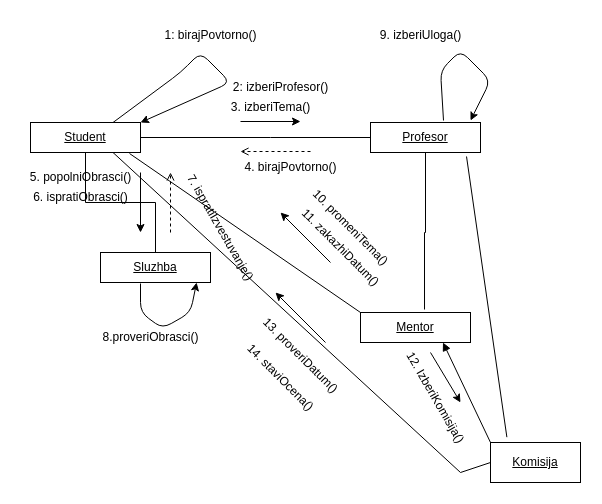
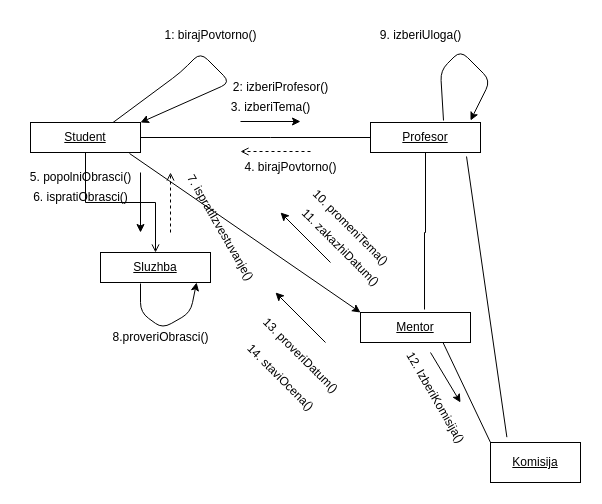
  <mxCell id="0" />
  <mxCell id="1" parent="0" />
- <mxCell id="2" style="edgeStyle=orthogonalEdgeStyle;rounded=0;orthogonalLoop=1;jettySize=auto;html=1;entryX=0.5;entryY=0;entryDx=0;entryDy=0;endArrow=none;startFill=0;" edge="1" parent="1" source="3" target="13"><mxGeometry relative="1" as="geometry" /></mxCell>
+ <mxCell id="2" style="edgeStyle=orthogonalEdgeStyle;rounded=0;orthogonalLoop=1;jettySize=auto;html=1;entryX=0.5;entryY=0;entryDx=0;entryDy=0;endArrow=open;startFill=0;" edge="1" parent="1" source="3" target="13"><mxGeometry relative="1" as="geometry" /></mxCell>
  <mxCell id="3" value="&lt;u&gt;Student&lt;/u&gt;" style="rounded=0;whiteSpace=wrap;html=1;fillStyle=solid;fillColor=none;" vertex="1" parent="1"><mxGeometry x="30" y="122" width="110" height="30" as="geometry" /></mxCell>
  <mxCell id="4" value="" style="endArrow=classic;html=1;rounded=1;curved=0;exitX=0.75;exitY=0;exitDx=0;exitDy=0;entryX=1;entryY=0;entryDx=0;entryDy=0;" edge="1" parent="1" source="3" target="3"><mxGeometry width="50" height="50" relative="1" as="geometry"><mxPoint x="180" y="102" as="sourcePoint" /><mxPoint x="210" y="112" as="targetPoint" /><Array as="points"><mxPoint x="180" y="72" /><mxPoint x="200" y="52" /><mxPoint x="230" y="82" /></Array></mxGeometry></mxCell>
  <mxCell id="5" value="1: birajPovtorno()" style="text;html=1;align=center;verticalAlign=middle;resizable=0;points=[];autosize=1;strokeColor=none;fillColor=none;" vertex="1" parent="1"><mxGeometry x="150" y="20" width="120" height="30" as="geometry" /></mxCell>
  <mxCell id="6" value="&lt;u&gt;Profesor&lt;/u&gt;" style="rounded=0;whiteSpace=wrap;html=1;fillStyle=solid;fillColor=none;" vertex="1" parent="1"><mxGeometry x="370" y="122" width="110" height="30" as="geometry" /></mxCell>
  <mxCell id="7" value="" style="endArrow=none;html=1;rounded=0;exitX=1;exitY=0.5;exitDx=0;exitDy=0;entryX=0;entryY=0.5;entryDx=0;entryDy=0;startFill=0;" edge="1" parent="1" source="3" target="6"><mxGeometry width="50" height="50" relative="1" as="geometry"><mxPoint x="330" y="342" as="sourcePoint" /><mxPoint x="380" y="292" as="targetPoint" /><Array as="points"><mxPoint x="270" y="137" /></Array></mxGeometry></mxCell>
  <mxCell id="8" value="2: izberiProfesor()" style="text;html=1;align=center;verticalAlign=middle;resizable=0;points=[];autosize=1;strokeColor=none;fillColor=none;" vertex="1" parent="1"><mxGeometry x="220" y="72" width="120" height="30" as="geometry" /></mxCell>
  <mxCell id="9" value="" style="endArrow=open;html=1;rounded=0;endFill=0;dashed=1;" edge="1" parent="1"><mxGeometry width="50" height="50" relative="1" as="geometry"><mxPoint x="310" y="151" as="sourcePoint" /><mxPoint x="240" y="151" as="targetPoint" /></mxGeometry></mxCell>
  <mxCell id="10" value="" style="endArrow=classic;html=1;rounded=0;" edge="1" parent="1"><mxGeometry width="50" height="50" relative="1" as="geometry"><mxPoint x="240" y="121" as="sourcePoint" /><mxPoint x="300" y="121" as="targetPoint" /></mxGeometry></mxCell>
  <mxCell id="11" value="4. birajPovtorno()" style="text;html=1;align=center;verticalAlign=middle;resizable=0;points=[];autosize=1;strokeColor=none;fillColor=none;" vertex="1" parent="1"><mxGeometry x="230" y="152" width="120" height="30" as="geometry" /></mxCell>
  <mxCell id="12" value="3. izberiTema()" style="text;html=1;align=center;verticalAlign=middle;resizable=0;points=[];autosize=1;strokeColor=none;fillColor=none;" vertex="1" parent="1"><mxGeometry x="220" y="92" width="100" height="30" as="geometry" /></mxCell>
  <mxCell id="13" value="&lt;u&gt;Sluzhba&lt;/u&gt;" style="rounded=0;whiteSpace=wrap;html=1;fillStyle=solid;fillColor=none;" vertex="1" parent="1"><mxGeometry x="100" y="252" width="110" height="30" as="geometry" /></mxCell>
  <mxCell id="14" value="" style="endArrow=classic;html=1;rounded=0;" edge="1" parent="1"><mxGeometry width="50" height="50" relative="1" as="geometry"><mxPoint x="140" y="172" as="sourcePoint" /><mxPoint x="140" y="232" as="targetPoint" /></mxGeometry></mxCell>
  <mxCell id="15" value="5. popolniObrasci()" style="text;html=1;align=center;verticalAlign=middle;resizable=0;points=[];autosize=1;strokeColor=none;fillColor=none;" vertex="1" parent="1"><mxGeometry x="20" y="162" width="120" height="30" as="geometry" /></mxCell>
  <mxCell id="16" value="6. ispratiObrasci()" style="text;html=1;align=center;verticalAlign=middle;resizable=0;points=[];autosize=1;strokeColor=none;fillColor=none;" vertex="1" parent="1"><mxGeometry x="20" y="182" width="120" height="30" as="geometry" /></mxCell>
  <mxCell id="17" value="" style="endArrow=open;html=1;rounded=0;endFill=0;dashed=1;" edge="1" parent="1"><mxGeometry width="50" height="50" relative="1" as="geometry"><mxPoint x="170" y="232" as="sourcePoint" /><mxPoint x="170" y="172" as="targetPoint" /></mxGeometry></mxCell>
  <mxCell id="18" value="7. ispratiIzvestuvanje()" style="text;html=1;align=center;verticalAlign=middle;resizable=0;points=[];autosize=1;strokeColor=none;fillColor=none;rotation=60;" vertex="1" parent="1"><mxGeometry x="150" y="212" width="140" height="30" as="geometry" /></mxCell>
  <mxCell id="19" value="" style="endArrow=classic;html=1;rounded=1;entryX=0.855;entryY=1.133;entryDx=0;entryDy=0;entryPerimeter=0;exitX=0.345;exitY=1.167;exitDx=0;exitDy=0;exitPerimeter=0;curved=0;" edge="1" parent="1"><mxGeometry width="50" height="50" relative="1" as="geometry"><mxPoint x="140" y="283.02" as="sourcePoint" /><mxPoint x="196.1" y="282" as="targetPoint" /><Array as="points"><mxPoint x="140" y="312" /><mxPoint x="162.05" y="328" /><mxPoint x="190" y="312" /></Array></mxGeometry></mxCell>
- <mxCell id="20" value="8.proveriObrasci()" style="text;html=1;align=center;verticalAlign=middle;resizable=0;points=[];autosize=1;strokeColor=none;fillColor=none;" vertex="1" parent="1"><mxGeometry x="90" y="322" width="120" height="30" as="geometry" /></mxCell>
+ <mxCell id="20" value="8.proveriObrasci()" style="text;html=1;align=center;verticalAlign=middle;resizable=0;points=[];autosize=1;strokeColor=none;fillColor=none;" vertex="1" parent="1"><mxGeometry x="100" y="322" width="120" height="30" as="geometry" /></mxCell>
  <mxCell id="21" value="" style="endArrow=classic;html=1;rounded=1;curved=0;exitX=0.75;exitY=0;exitDx=0;exitDy=0;entryX=1;entryY=0;entryDx=0;entryDy=0;" edge="1" parent="1"><mxGeometry width="50" height="50" relative="1" as="geometry"><mxPoint x="443" y="120" as="sourcePoint" /><mxPoint x="470" y="120" as="targetPoint" /><Array as="points"><mxPoint x="440" y="70" /><mxPoint x="460" y="50" /><mxPoint x="490" y="80" /></Array></mxGeometry></mxCell>
  <mxCell id="22" value="9. izberiUloga()" style="text;html=1;align=center;verticalAlign=middle;resizable=0;points=[];autosize=1;strokeColor=none;fillColor=none;" vertex="1" parent="1"><mxGeometry x="370" y="20" width="100" height="30" as="geometry" /></mxCell>
  <mxCell id="23" value="&lt;u&gt;Mentor&lt;/u&gt;" style="rounded=0;whiteSpace=wrap;html=1;fillStyle=solid;fillColor=none;" vertex="1" parent="1"><mxGeometry x="360" y="312" width="110" height="30" as="geometry" /></mxCell>
  <mxCell id="24" style="edgeStyle=orthogonalEdgeStyle;rounded=0;orthogonalLoop=1;jettySize=auto;html=1;exitX=0.5;exitY=1;exitDx=0;exitDy=0;entryX=0.582;entryY=-0.1;entryDx=0;entryDy=0;entryPerimeter=0;endArrow=none;startFill=0;" edge="1" parent="1" source="6" target="23"><mxGeometry relative="1" as="geometry" /></mxCell>
- <mxCell id="25" value="" style="endArrow=none;html=1;rounded=0;exitX=0.9;exitY=1.033;exitDx=0;exitDy=0;exitPerimeter=0;entryX=0;entryY=0;entryDx=0;entryDy=0;" edge="1" parent="1" source="3" target="23"><mxGeometry width="50" height="50" relative="1" as="geometry"><mxPoint x="250" y="342" as="sourcePoint" /><mxPoint x="300" y="292" as="targetPoint" /></mxGeometry></mxCell>
+ <mxCell id="25" value="" style="endArrow=classic;html=1;rounded=0;exitX=0.9;exitY=1.033;exitDx=0;exitDy=0;exitPerimeter=0;entryX=0;entryY=0;entryDx=0;entryDy=0;" edge="1" parent="1" source="3" target="23"><mxGeometry width="50" height="50" relative="1" as="geometry"><mxPoint x="250" y="342" as="sourcePoint" /><mxPoint x="300" y="292" as="targetPoint" /></mxGeometry></mxCell>
  <mxCell id="26" value="" style="endArrow=classic;html=1;rounded=0;" edge="1" parent="1"><mxGeometry width="50" height="50" relative="1" as="geometry"><mxPoint x="330" y="262" as="sourcePoint" /><mxPoint x="280" y="212" as="targetPoint" /></mxGeometry></mxCell>
  <mxCell id="27" value="10. promeniTema()" style="text;html=1;align=center;verticalAlign=middle;resizable=0;points=[];autosize=1;strokeColor=none;fillColor=none;rotation=45;" vertex="1" parent="1"><mxGeometry x="290" y="212" width="120" height="30" as="geometry" /></mxCell>
  <mxCell id="28" value="11. zakazhiDatum()" style="text;html=1;align=center;verticalAlign=middle;resizable=0;points=[];autosize=1;strokeColor=none;fillColor=none;rotation=45;" vertex="1" parent="1"><mxGeometry x="275" y="232" width="130" height="30" as="geometry" /></mxCell>
  <mxCell id="29" value="&lt;u&gt;Komisija&lt;/u&gt;" style="rounded=0;whiteSpace=wrap;html=1;fillStyle=solid;fillColor=none;" vertex="1" parent="1"><mxGeometry x="490" y="442" width="90" height="40" as="geometry" /></mxCell>
  <mxCell id="30" value="" style="endArrow=none;html=1;rounded=0;entryX=0.873;entryY=1.133;entryDx=0;entryDy=0;entryPerimeter=0;exitX=0.182;exitY=-0.133;exitDx=0;exitDy=0;exitPerimeter=0;" edge="1" parent="1" source="29" target="6"><mxGeometry width="50" height="50" relative="1" as="geometry"><mxPoint x="360" y="342" as="sourcePoint" /><mxPoint x="410" y="292" as="targetPoint" /></mxGeometry></mxCell>
- <mxCell id="31" value="" style="endArrow=none;html=1;rounded=0;entryX=0.75;entryY=1;entryDx=0;entryDy=0;exitX=0;exitY=0.5;exitDx=0;exitDy=0;" edge="1" parent="1" source="29" target="3"><mxGeometry width="50" height="50" relative="1" as="geometry"><mxPoint x="275" y="452" as="sourcePoint" /><mxPoint x="325" y="402" as="targetPoint" /><Array as="points"><mxPoint x="460" y="472" /></Array></mxGeometry></mxCell>
- <mxCell id="32" value="" style="endArrow=block;html=1;rounded=0;entryX=0.75;entryY=1;entryDx=0;entryDy=0;exitX=0;exitY=0;exitDx=0;exitDy=0;" edge="1" parent="1" source="29" target="23"><mxGeometry width="50" height="50" relative="1" as="geometry"><mxPoint x="360" y="342" as="sourcePoint" /><mxPoint x="410" y="292" as="targetPoint" /></mxGeometry></mxCell>
+ <mxCell id="32" value="" style="endArrow=none;html=1;rounded=0;entryX=0.75;entryY=1;entryDx=0;entryDy=0;exitX=0;exitY=0;exitDx=0;exitDy=0;" edge="1" parent="1" source="29" target="23"><mxGeometry width="50" height="50" relative="1" as="geometry"><mxPoint x="360" y="342" as="sourcePoint" /><mxPoint x="410" y="292" as="targetPoint" /></mxGeometry></mxCell>
  <mxCell id="33" value="" style="endArrow=classic;html=1;rounded=0;" edge="1" parent="1"><mxGeometry width="50" height="50" relative="1" as="geometry"><mxPoint x="430" y="352" as="sourcePoint" /><mxPoint x="460" y="402" as="targetPoint" /></mxGeometry></mxCell>
  <mxCell id="34" value="12. IzberiKomisija()" style="text;html=1;align=center;verticalAlign=middle;resizable=0;points=[];autosize=1;strokeColor=none;fillColor=none;rotation=60;" vertex="1" parent="1"><mxGeometry x="370" y="382" width="130" height="30" as="geometry" /></mxCell>
  <mxCell id="35" value="" style="endArrow=classic;html=1;rounded=0;" edge="1" parent="1"><mxGeometry width="50" height="50" relative="1" as="geometry"><mxPoint x="325" y="342" as="sourcePoint" /><mxPoint x="275" y="292" as="targetPoint" /></mxGeometry></mxCell>
  <mxCell id="36" value="13. proveriDatum()" style="text;html=1;align=center;verticalAlign=middle;resizable=0;points=[];autosize=1;strokeColor=none;fillColor=none;rotation=45;" vertex="1" parent="1"><mxGeometry x="240" y="340" width="120" height="30" as="geometry" /></mxCell>
  <mxCell id="37" value="14. staviOcena()" style="text;html=1;align=center;verticalAlign=middle;resizable=0;points=[];autosize=1;strokeColor=none;fillColor=none;rotation=45;" vertex="1" parent="1"><mxGeometry x="225" y="362" width="110" height="30" as="geometry" /></mxCell>
